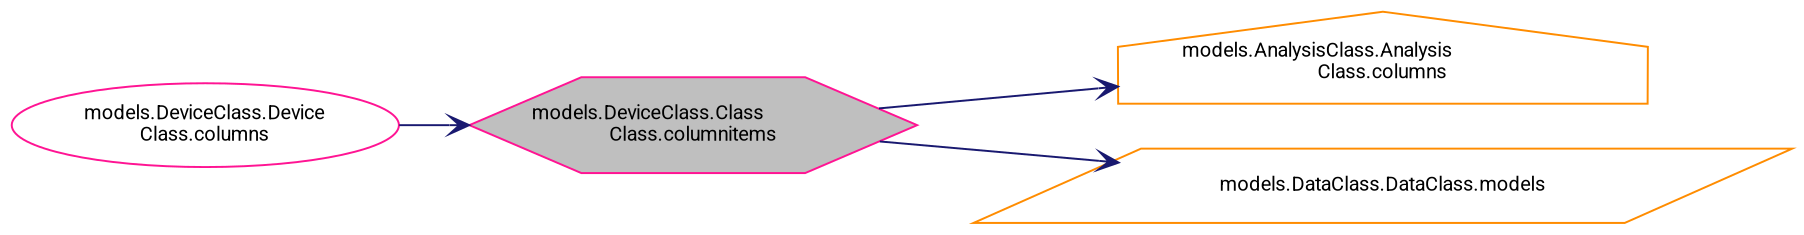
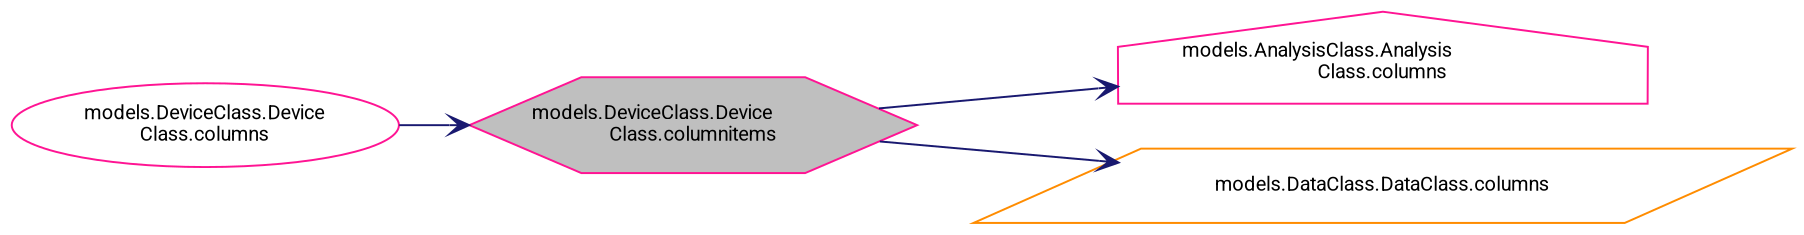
  digraph {
    fontname=Roboto
    rankdir=LR
    node [color=deeppink fillcolor=white fontname=Roboto fontsize=10 style=filled]
    edge [arrowhead=vee color=midnightblue fontname=Roboto fontsize=10 labelfontname=Helvetica labelfontsize=10 style=solid]
-   n1 [fillcolor=grey75 fontcolor=black height=0.2 label="models.DeviceClass.Class\lClass.columnitems" shape=hexagon width=0.4]
-   n2 [color=darkorange height=0.2 label="models.AnalysisClass.Analysis\lClass.columns" shape=house width=0.4]
-   n3 [color=darkorange height=0.2 label="models.DataClass.DataClass.models" shape=parallelogram width=0.4]
+   n1 [fillcolor=grey75 fontcolor=black height=0.2 label="models.DeviceClass.Device\lClass.columnitems" shape=hexagon width=0.4]
+   n2 [height=0.2 label="models.AnalysisClass.Analysis\lClass.columns" shape=house width=0.4]
+   n3 [color=darkorange height=0.2 label="models.DataClass.DataClass.columns" shape=parallelogram width=0.4]
    n4 [height=0.2 label="models.DeviceClass.Device\lClass.columns" shape=ellipse width=0.4]
    n1 -> n2
    n1 -> n3
    n4 -> n1
  }
